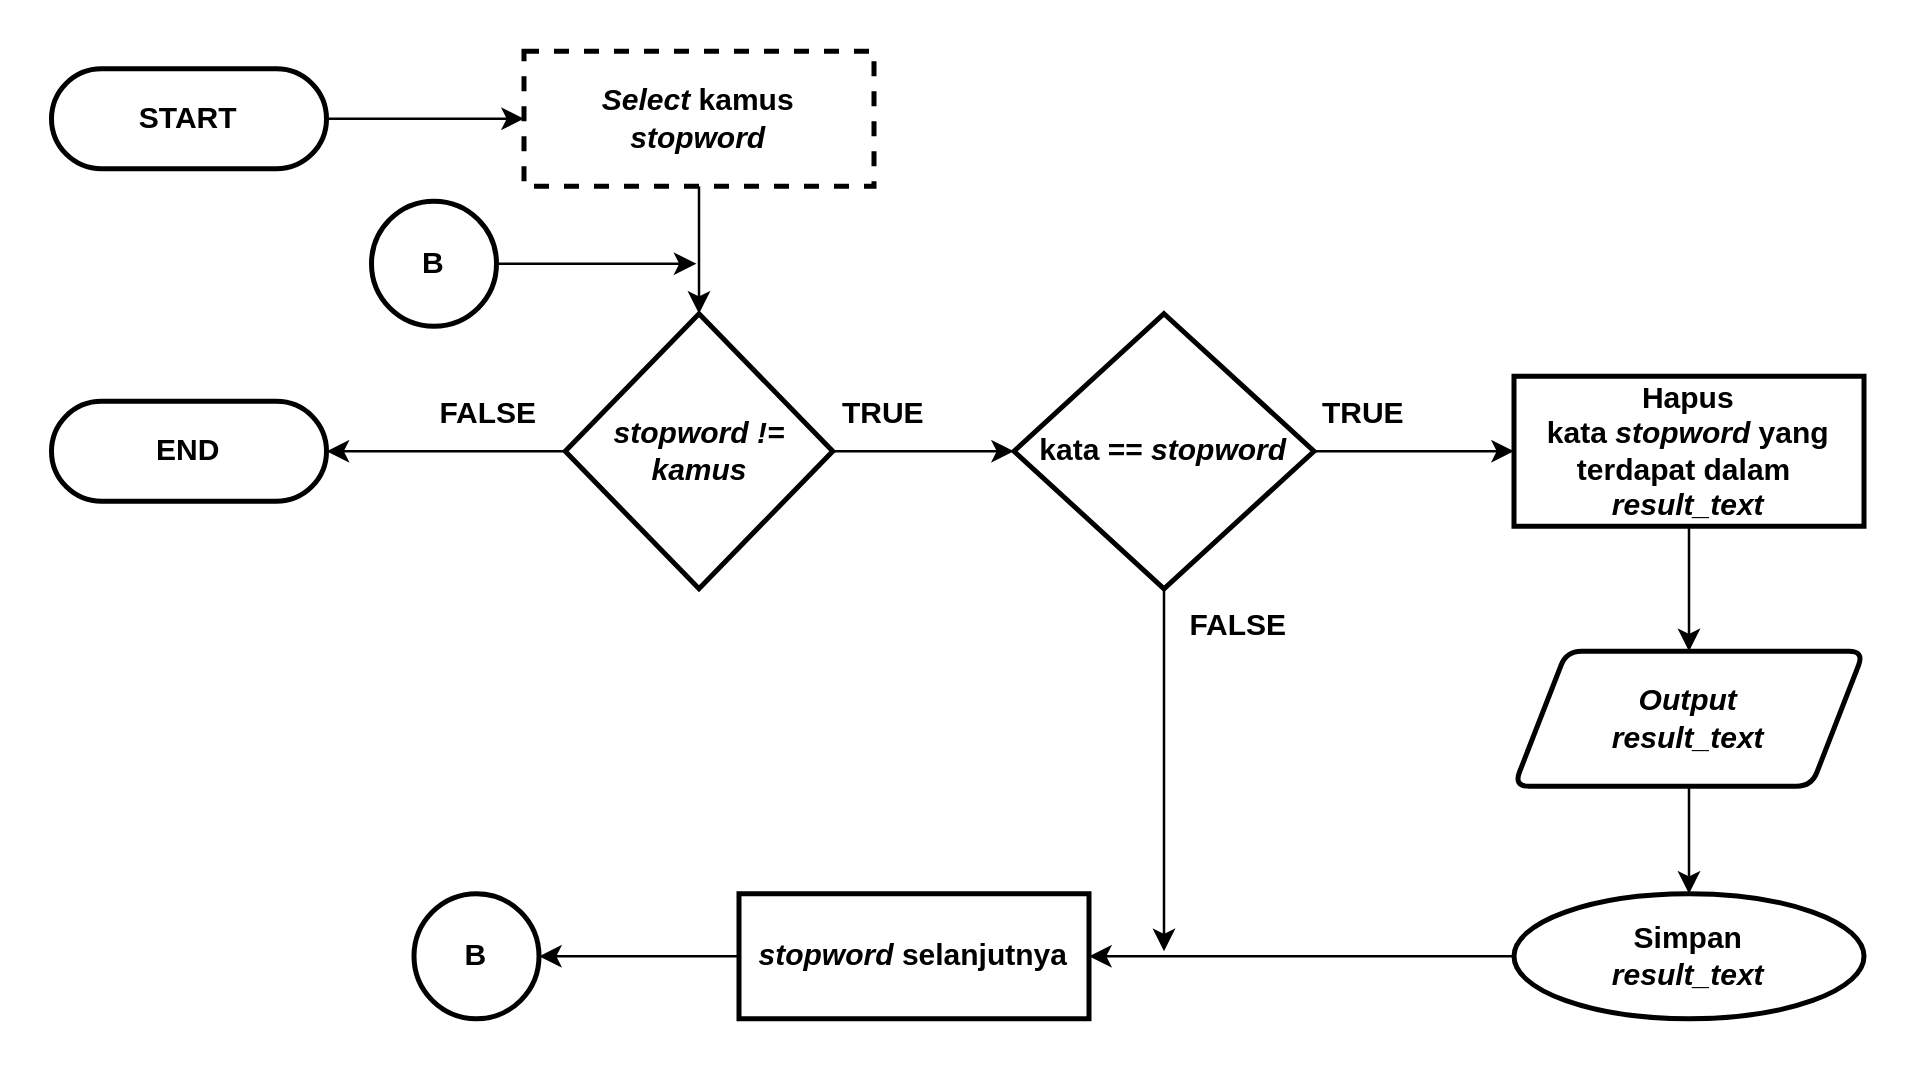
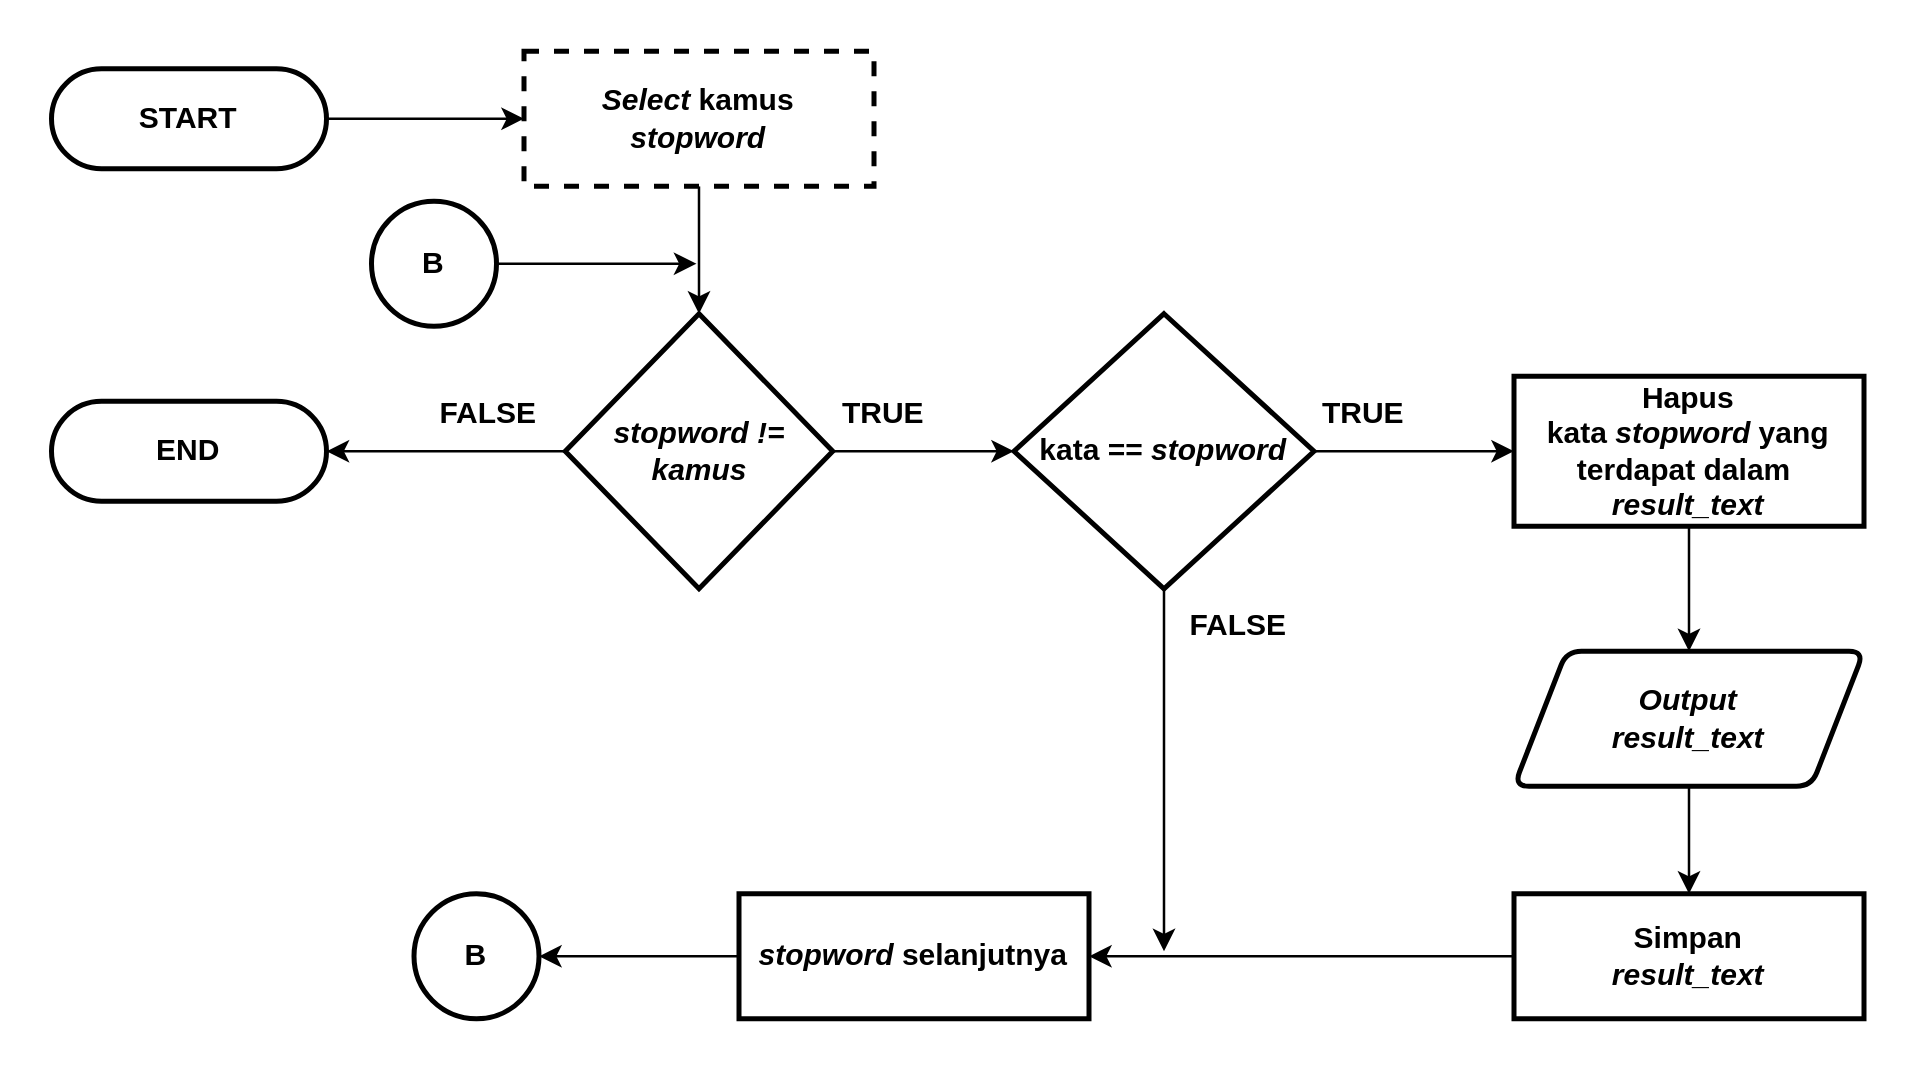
  <mxCell id="0" />
  <mxCell id="1" parent="0" />
  <mxCell id="2" style="edgeStyle=orthogonalEdgeStyle;rounded=0;orthogonalLoop=1;jettySize=auto;html=1;entryX=0.5;entryY=0;entryDx=0;entryDy=0;entryPerimeter=0;fontSize=12;" parent="1" edge="1"><mxGeometry relative="1" as="geometry"><mxPoint x="65" y="370" as="sourcePoint" /><Array as="points"><mxPoint x="65" y="410" /><mxPoint x="165" y="410" /><mxPoint x="165" y="70" /><mxPoint x="265" y="70" /></Array></mxGeometry></mxCell>
  <mxCell id="3" style="edgeStyle=orthogonalEdgeStyle;rounded=0;orthogonalLoop=1;jettySize=auto;html=1;entryX=0;entryY=0.5;entryDx=0;entryDy=0;" parent="1" source="4" target="7" edge="1"><mxGeometry relative="1" as="geometry" /></mxCell>
  <mxCell id="4" value="&lt;b style=&quot;font-size: 12px;&quot;&gt;START&lt;/b&gt;" style="rounded=1;whiteSpace=wrap;html=1;absoluteArcSize=1;arcSize=140;strokeWidth=2;fontSize=12;" parent="1" vertex="1"><mxGeometry x="20" y="27" width="110" height="40" as="geometry" /></mxCell>
  <mxCell id="5" value="&lt;b&gt;END&lt;/b&gt;" style="rounded=1;whiteSpace=wrap;html=1;absoluteArcSize=1;arcSize=140;strokeWidth=2;fontSize=12;" parent="1" vertex="1"><mxGeometry x="20" y="160" width="110" height="40" as="geometry" /></mxCell>
  <mxCell id="6" style="edgeStyle=orthogonalEdgeStyle;rounded=0;orthogonalLoop=1;jettySize=auto;html=1;entryX=0.5;entryY=0;entryDx=0;entryDy=0;entryPerimeter=0;" parent="1" source="7" target="10" edge="1"><mxGeometry relative="1" as="geometry"><mxPoint x="279" y="125" as="targetPoint" /></mxGeometry></mxCell>
  <mxCell id="7" value="&lt;font face=&quot;helvetica&quot;&gt;&lt;b&gt;&lt;i&gt;Select &lt;/i&gt;kamus&lt;br&gt;&lt;i&gt;stopword&lt;/i&gt;&lt;/b&gt;&lt;/font&gt;" style="rounded=1;whiteSpace=wrap;html=1;absoluteArcSize=1;arcSize=0;strokeWidth=2;fontSize=12;dashed=1;" parent="1" vertex="1"><mxGeometry x="209" y="20" width="140" height="54" as="geometry" /></mxCell>
  <mxCell id="8" style="edgeStyle=orthogonalEdgeStyle;rounded=0;orthogonalLoop=1;jettySize=auto;html=1;entryX=1;entryY=0.5;entryDx=0;entryDy=0;" parent="1" source="10" target="5" edge="1"><mxGeometry relative="1" as="geometry"><mxPoint x="145" y="280" as="targetPoint" /></mxGeometry></mxCell>
  <mxCell id="9" style="edgeStyle=orthogonalEdgeStyle;rounded=0;orthogonalLoop=1;jettySize=auto;html=1;entryX=0;entryY=0.5;entryDx=0;entryDy=0;entryPerimeter=0;" parent="1" source="10" target="13" edge="1"><mxGeometry relative="1" as="geometry" /></mxCell>
  <mxCell id="10" value="&lt;b style=&quot;font-family: &amp;#34;helvetica&amp;#34;&quot;&gt;&lt;i&gt;stopword != kamus&lt;/i&gt;&lt;/b&gt;" style="strokeWidth=2;html=1;shape=mxgraph.flowchart.decision;whiteSpace=wrap;rounded=1;align=center;fontStyle=1" parent="1" vertex="1"><mxGeometry x="225.5" y="125" width="107" height="110" as="geometry" /></mxCell>
  <mxCell id="11" style="edgeStyle=orthogonalEdgeStyle;rounded=0;orthogonalLoop=1;jettySize=auto;html=1;" parent="1" source="13" edge="1"><mxGeometry relative="1" as="geometry"><mxPoint x="465" y="380" as="targetPoint" /></mxGeometry></mxCell>
  <mxCell id="12" style="edgeStyle=orthogonalEdgeStyle;rounded=0;orthogonalLoop=1;jettySize=auto;html=1;entryX=0;entryY=0.5;entryDx=0;entryDy=0;" parent="1" source="13" target="19" edge="1"><mxGeometry relative="1" as="geometry" /></mxCell>
  <mxCell id="13" value="&lt;b style=&quot;font-family: &amp;#34;helvetica&amp;#34;&quot;&gt;kata ==&amp;nbsp;&lt;/b&gt;&lt;b style=&quot;font-family: &amp;#34;helvetica&amp;#34;&quot;&gt;&lt;i&gt;stopword&lt;/i&gt;&lt;/b&gt;" style="strokeWidth=2;html=1;shape=mxgraph.flowchart.decision;whiteSpace=wrap;rounded=1;align=center;fontStyle=1" parent="1" vertex="1"><mxGeometry x="405" y="125" width="120" height="110" as="geometry" /></mxCell>
  <mxCell id="14" value="TRUE" style="text;html=1;strokeColor=none;fillColor=none;align=center;verticalAlign=middle;whiteSpace=wrap;rounded=0;fontStyle=1" parent="1" vertex="1"><mxGeometry x="332.5" y="155" width="40" height="20" as="geometry" /></mxCell>
  <mxCell id="15" value="FALSE" style="text;html=1;strokeColor=none;fillColor=none;align=center;verticalAlign=middle;whiteSpace=wrap;rounded=0;fontStyle=1" parent="1" vertex="1"><mxGeometry x="175" y="155" width="40" height="20" as="geometry" /></mxCell>
  <mxCell id="16" style="edgeStyle=orthogonalEdgeStyle;rounded=0;orthogonalLoop=1;jettySize=auto;html=1;entryX=1;entryY=0.5;entryDx=0;entryDy=0;entryPerimeter=0;" parent="1" source="17" target="24" edge="1"><mxGeometry relative="1" as="geometry" /></mxCell>
  <mxCell id="17" value="&lt;b style=&quot;font-family: &amp;#34;helvetica&amp;#34;&quot;&gt;&lt;i&gt;stopword&lt;/i&gt;&lt;/b&gt;&lt;b style=&quot;font-family: &amp;#34;helvetica&amp;#34;&quot;&gt;&lt;i&gt;&amp;nbsp;&lt;/i&gt;&lt;/b&gt;&lt;font face=&quot;helvetica&quot;&gt;&lt;b&gt;selanjutnya&lt;br&gt;&lt;/b&gt;&lt;/font&gt;" style="rounded=1;whiteSpace=wrap;html=1;absoluteArcSize=1;arcSize=0;strokeWidth=2;fontSize=12;" parent="1" vertex="1"><mxGeometry x="295" y="357" width="140" height="50" as="geometry" /></mxCell>
  <mxCell id="18" style="edgeStyle=orthogonalEdgeStyle;rounded=0;orthogonalLoop=1;jettySize=auto;html=1;entryX=0.5;entryY=0;entryDx=0;entryDy=0;" parent="1" source="19" target="28" edge="1"><mxGeometry relative="1" as="geometry" /></mxCell>
  <mxCell id="19" value="&lt;font face=&quot;helvetica&quot;&gt;&lt;b&gt;Hapus kata&amp;nbsp;&lt;/b&gt;&lt;/font&gt;&lt;i&gt;&lt;b style=&quot;font-family: &amp;#34;helvetica&amp;#34;&quot;&gt;stopword&lt;/b&gt;&lt;b style=&quot;font-family: &amp;#34;helvetica&amp;#34;&quot;&gt;&amp;nbsp;&lt;/b&gt;&lt;/i&gt;&lt;span style=&quot;font-weight: 700&quot;&gt;yang terdapat dalam&amp;nbsp;&lt;br&gt;&lt;/span&gt;&lt;b style=&quot;font-family: &amp;#34;helvetica&amp;#34;&quot;&gt;&lt;i&gt;result_text&lt;/i&gt;&lt;/b&gt;&lt;font face=&quot;helvetica&quot;&gt;&lt;b&gt;&lt;br&gt;&lt;/b&gt;&lt;/font&gt;" style="rounded=1;whiteSpace=wrap;html=1;absoluteArcSize=1;arcSize=0;strokeWidth=2;fontSize=12;" parent="1" vertex="1"><mxGeometry x="605" y="150" width="140" height="60" as="geometry" /></mxCell>
  <mxCell id="20" value="TRUE" style="text;html=1;strokeColor=none;fillColor=none;align=center;verticalAlign=middle;whiteSpace=wrap;rounded=0;fontStyle=1" parent="1" vertex="1"><mxGeometry x="525" y="155" width="40" height="20" as="geometry" /></mxCell>
  <mxCell id="21" value="FALSE" style="text;html=1;strokeColor=none;fillColor=none;align=center;verticalAlign=middle;whiteSpace=wrap;rounded=0;fontStyle=1" parent="1" vertex="1"><mxGeometry x="475" y="240" width="40" height="20" as="geometry" /></mxCell>
  <mxCell id="22" style="edgeStyle=orthogonalEdgeStyle;rounded=0;orthogonalLoop=1;jettySize=auto;html=1;entryX=1;entryY=0.5;entryDx=0;entryDy=0;" parent="1" source="23" target="17" edge="1"><mxGeometry relative="1" as="geometry" /></mxCell>
- <mxCell id="23" value="&lt;font face=&quot;helvetica&quot;&gt;&lt;b&gt;Simpan&lt;br&gt;&lt;i&gt;result_text&lt;/i&gt;&lt;br&gt;&lt;/b&gt;&lt;/font&gt;" style="ellipse;whiteSpace=wrap;html=1;absoluteArcSize=1;arcSize=0;strokeWidth=2;fontSize=12;" parent="1" vertex="1"><mxGeometry x="605" y="357" width="140" height="50" as="geometry" /></mxCell>
+ <mxCell id="23" value="&lt;font face=&quot;helvetica&quot;&gt;&lt;b&gt;Simpan&lt;br&gt;&lt;i&gt;result_text&lt;/i&gt;&lt;br&gt;&lt;/b&gt;&lt;/font&gt;" style="rounded=1;whiteSpace=wrap;html=1;absoluteArcSize=1;arcSize=0;strokeWidth=2;fontSize=12;" parent="1" vertex="1"><mxGeometry x="605" y="357" width="140" height="50" as="geometry" /></mxCell>
  <mxCell id="24" value="&lt;b&gt;B&lt;/b&gt;" style="strokeWidth=2;html=1;shape=mxgraph.flowchart.start_2;whiteSpace=wrap;" parent="1" vertex="1"><mxGeometry x="165" y="357" width="50" height="50" as="geometry" /></mxCell>
  <mxCell id="25" style="edgeStyle=orthogonalEdgeStyle;rounded=0;orthogonalLoop=1;jettySize=auto;html=1;" parent="1" source="26" edge="1"><mxGeometry relative="1" as="geometry"><mxPoint x="278" y="105" as="targetPoint" /></mxGeometry></mxCell>
  <mxCell id="26" value="&lt;b&gt;B&lt;/b&gt;" style="strokeWidth=2;html=1;shape=mxgraph.flowchart.start_2;whiteSpace=wrap;" parent="1" vertex="1"><mxGeometry x="148" y="80" width="50" height="50" as="geometry" /></mxCell>
  <mxCell id="27" style="edgeStyle=orthogonalEdgeStyle;rounded=0;orthogonalLoop=1;jettySize=auto;html=1;entryX=0.5;entryY=0;entryDx=0;entryDy=0;" parent="1" source="28" target="23" edge="1"><mxGeometry relative="1" as="geometry" /></mxCell>
  <mxCell id="28" value="&lt;i&gt;&lt;b&gt;Output&lt;br&gt;result_text&lt;/b&gt;&lt;/i&gt;" style="shape=parallelogram;html=1;strokeWidth=2;perimeter=parallelogramPerimeter;whiteSpace=wrap;rounded=1;arcSize=12;size=0.15;" parent="1" vertex="1"><mxGeometry x="605" y="260" width="140" height="54" as="geometry" /></mxCell>
